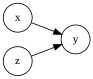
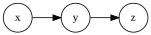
  digraph {
    fontname="Liberation Serif"
    fontsize=10
    rankdir=LR
    node [fixedsize=true fontname="Liberation Serif" shape=circle]
    edge [fontname="Liberation Serif"]
    x
    y
    z
    x -> y
-   z -> y
+   y -> z
  }
